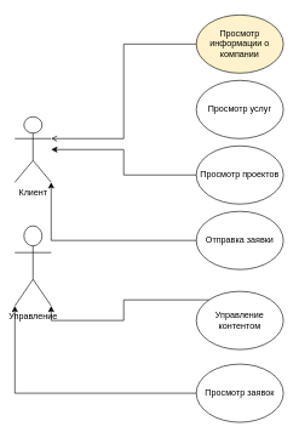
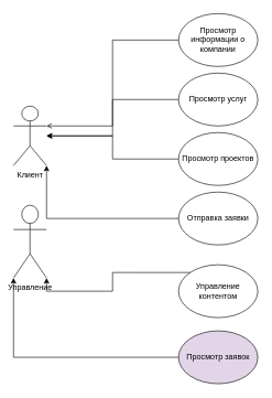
  <mxCell id="0" />
  <mxCell id="1" parent="0" />
  <mxCell id="2" value="Клиент" style="shape=umlActor;verticalLabelPosition=bottom;verticalAlign=top;html=1;outlineConnect=0;" vertex="1" parent="1"><mxGeometry x="20" y="160" width="50" height="90" as="geometry" /></mxCell>
  <mxCell id="3" value="Управление" style="shape=umlActor;verticalLabelPosition=bottom;verticalAlign=top;html=1;outlineConnect=0;" vertex="1" parent="1"><mxGeometry x="20" y="310" width="50" height="110" as="geometry" /></mxCell>
- <mxCell id="4" value="Просмотр информации о компании" style="ellipse;whiteSpace=wrap;html=1;fillColor=#fff2cc;" vertex="1" parent="1"><mxGeometry x="270" y="20" width="120" height="80" as="geometry" /></mxCell>
+ <mxCell id="4" value="Просмотр информации о компании" style="ellipse;whiteSpace=wrap;html=1;" vertex="1" parent="1"><mxGeometry x="270" y="20" width="120" height="80" as="geometry" /></mxCell>
  <mxCell id="5" style="edgeStyle=orthogonalEdgeStyle;rounded=0;orthogonalLoop=1;jettySize=auto;html=1;exitX=0;exitY=0.5;exitDx=0;exitDy=0;entryX=1;entryY=0.333;entryDx=0;entryDy=0;entryPerimeter=0;endArrow=open;" edge="1" parent="1" source="4" target="2"><mxGeometry relative="1" as="geometry" /></mxCell>
  <mxCell id="6" value="Отправка заявки" style="ellipse;whiteSpace=wrap;html=1;" vertex="1" parent="1"><mxGeometry x="270" y="290" width="120" height="80" as="geometry" /></mxCell>
  <mxCell id="7" style="edgeStyle=orthogonalEdgeStyle;rounded=0;orthogonalLoop=1;jettySize=auto;html=1;exitX=0;exitY=0.5;exitDx=0;exitDy=0;entryX=1;entryY=1;entryDx=0;entryDy=0;entryPerimeter=0;" edge="1" parent="1" source="6" target="2"><mxGeometry relative="1" as="geometry" /></mxCell>
+ <mxCell id="8" style="edgeStyle=orthogonalEdgeStyle;rounded=0;orthogonalLoop=1;jettySize=auto;html=1;exitX=0;exitY=0.5;exitDx=0;exitDy=0;" edge="1" parent="1" source="9" target="2"><mxGeometry relative="1" as="geometry" /></mxCell>
  <mxCell id="9" value="Просмотр услуг" style="ellipse;whiteSpace=wrap;html=1;" vertex="1" parent="1"><mxGeometry x="270" y="110" width="120" height="80" as="geometry" /></mxCell>
  <mxCell id="10" style="edgeStyle=orthogonalEdgeStyle;rounded=0;orthogonalLoop=1;jettySize=auto;html=1;exitX=0;exitY=0.5;exitDx=0;exitDy=0;" edge="1" parent="1" source="11" target="2"><mxGeometry relative="1" as="geometry" /></mxCell>
  <mxCell id="11" value="Просмотр проектов" style="ellipse;whiteSpace=wrap;html=1;" vertex="1" parent="1"><mxGeometry x="270" y="200" width="120" height="80" as="geometry" /></mxCell>
  <mxCell id="12" value="Управление контентом" style="ellipse;whiteSpace=wrap;html=1;" vertex="1" parent="1"><mxGeometry x="270" y="400" width="120" height="80" as="geometry" /></mxCell>
  <mxCell id="13" style="edgeStyle=orthogonalEdgeStyle;rounded=0;orthogonalLoop=1;jettySize=auto;html=1;exitX=0;exitY=0;exitDx=0;exitDy=0;entryX=1;entryY=1;entryDx=0;entryDy=0;entryPerimeter=0;" edge="1" parent="1" source="12" target="3"><mxGeometry relative="1" as="geometry" /></mxCell>
- <mxCell id="14" value="Просмотр заявок" style="ellipse;whiteSpace=wrap;html=1;" vertex="1" parent="1"><mxGeometry x="270" y="500" width="120" height="80" as="geometry" /></mxCell>
+ <mxCell id="14" value="Просмотр заявок" style="ellipse;whiteSpace=wrap;html=1;fillColor=#e1d5e7;" vertex="1" parent="1"><mxGeometry x="270" y="500" width="120" height="80" as="geometry" /></mxCell>
  <mxCell id="15" style="edgeStyle=orthogonalEdgeStyle;rounded=0;orthogonalLoop=1;jettySize=auto;html=1;exitX=0;exitY=0.5;exitDx=0;exitDy=0;entryX=0;entryY=1;entryDx=0;entryDy=0;entryPerimeter=0;" edge="1" parent="1" source="14" target="3"><mxGeometry relative="1" as="geometry" /></mxCell>
